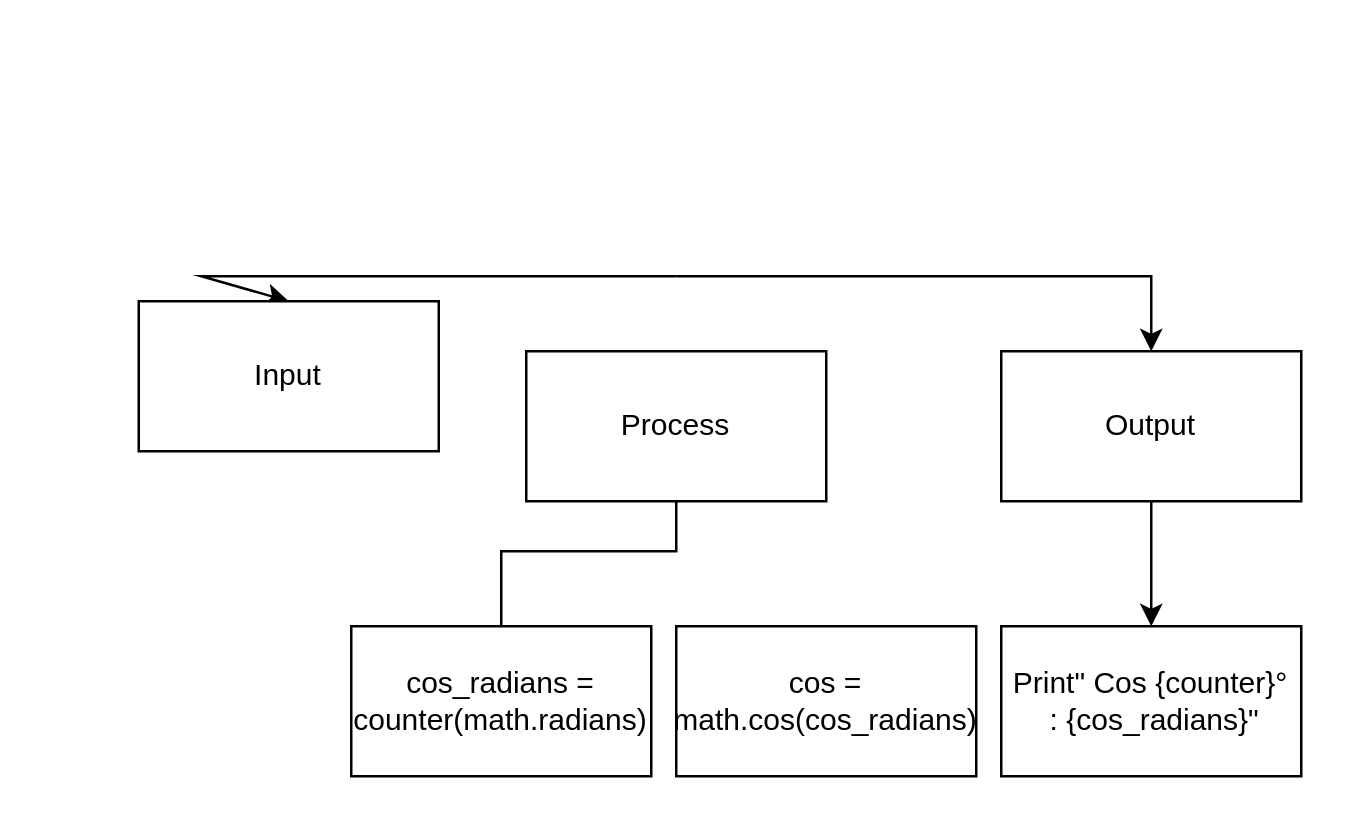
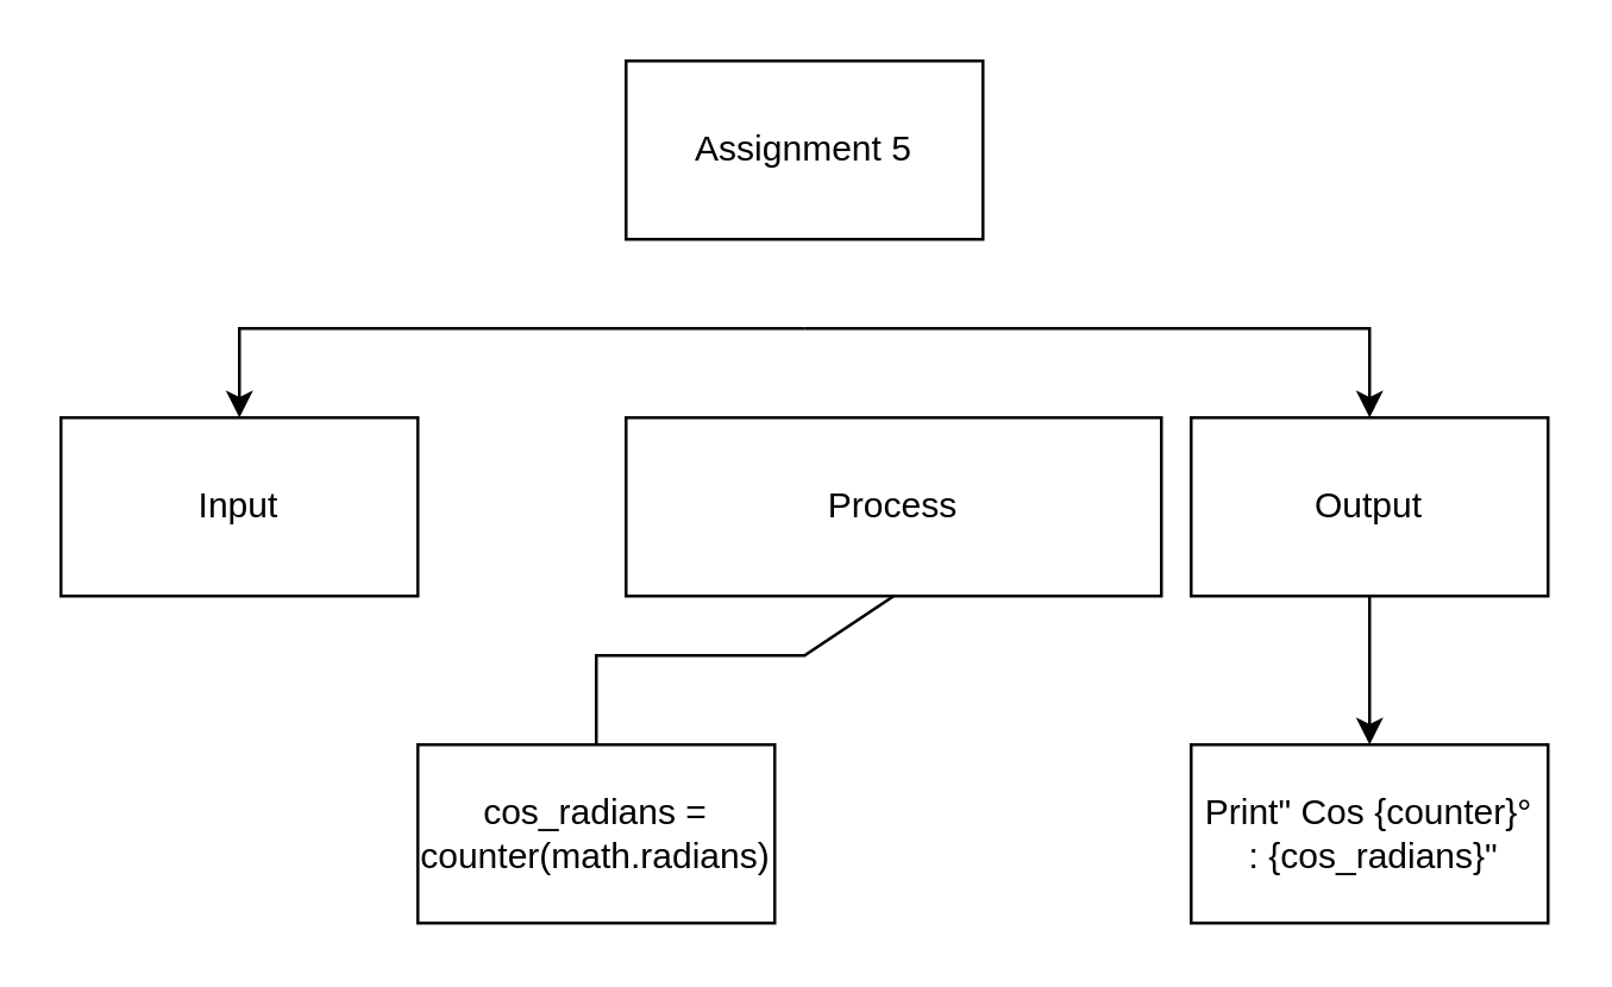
  <mxCell id="0" />
  <mxCell id="1" parent="0" />
  <mxCell id="2" style="edgeStyle=none;html=1;entryX=0.5;entryY=0;entryDx=0;entryDy=0;rounded=0;" parent="1" target="9" edge="1"><mxGeometry relative="1" as="geometry"><mxPoint x="270" y="110" as="sourcePoint" /><Array as="points"><mxPoint x="460" y="110" /></Array></mxGeometry></mxCell>
  <mxCell id="3" style="edgeStyle=none;rounded=0;html=1;entryX=0.5;entryY=0;entryDx=0;entryDy=0;" parent="1" target="5" edge="1"><mxGeometry relative="1" as="geometry"><mxPoint x="270" y="110" as="sourcePoint" /><Array as="points"><mxPoint x="80" y="110" /></Array></mxGeometry></mxCell>
- <mxCell id="5" value="Input" style="rounded=0;whiteSpace=wrap;html=1;" parent="1" vertex="1"><mxGeometry x="55" y="120" width="120" height="60" as="geometry" /></mxCell>
+ <mxCell id="4" value="Assignment 5" style="rounded=0;whiteSpace=wrap;html=1;" parent="1" vertex="1"><mxGeometry x="210" y="20" width="120" height="60" as="geometry" /></mxCell>
+ <mxCell id="5" value="Input" style="rounded=0;whiteSpace=wrap;html=1;" parent="1" vertex="1"><mxGeometry x="20" y="140" width="120" height="60" as="geometry" /></mxCell>
  <mxCell id="6" style="edgeStyle=none;html=1;exitX=0.5;exitY=1;exitDx=0;exitDy=0;entryX=0.5;entryY=0;entryDx=0;entryDy=0;rounded=0;endArrow=none;" parent="1" source="7" target="11" edge="1"><mxGeometry relative="1" as="geometry"><Array as="points"><mxPoint x="270" y="220" /><mxPoint x="200" y="220" /></Array></mxGeometry></mxCell>
- <mxCell id="7" value="Process" style="rounded=0;whiteSpace=wrap;html=1;" parent="1" vertex="1"><mxGeometry x="210" y="140" width="120" height="60" as="geometry" /></mxCell>
+ <mxCell id="7" value="Process" style="rounded=0;whiteSpace=wrap;html=1;" parent="1" vertex="1"><mxGeometry x="210" y="140" width="180" height="60" as="geometry" /></mxCell>
  <mxCell id="8" style="edgeStyle=none;rounded=0;html=1;" parent="1" source="9" target="10" edge="1"><mxGeometry relative="1" as="geometry" /></mxCell>
  <mxCell id="9" value="Output" style="rounded=0;whiteSpace=wrap;html=1;" parent="1" vertex="1"><mxGeometry x="400" y="140" width="120" height="60" as="geometry" /></mxCell>
  <mxCell id="10" value="Print&quot; Cos {counter}°&lt;br&gt;&amp;nbsp;: {cos_radians}&quot;" style="rounded=0;whiteSpace=wrap;html=1;" parent="1" vertex="1"><mxGeometry x="400" y="250" width="120" height="60" as="geometry" /></mxCell>
  <mxCell id="11" value="cos_radians = counter(math.radians)" style="rounded=0;whiteSpace=wrap;html=1;" parent="1" vertex="1"><mxGeometry x="140" y="250" width="120" height="60" as="geometry" /></mxCell>
- <mxCell id="12" value="cos = math.cos(cos_radians)" style="rounded=0;whiteSpace=wrap;html=1;" parent="1" vertex="1"><mxGeometry x="270" y="250" width="120" height="60" as="geometry" /></mxCell>
